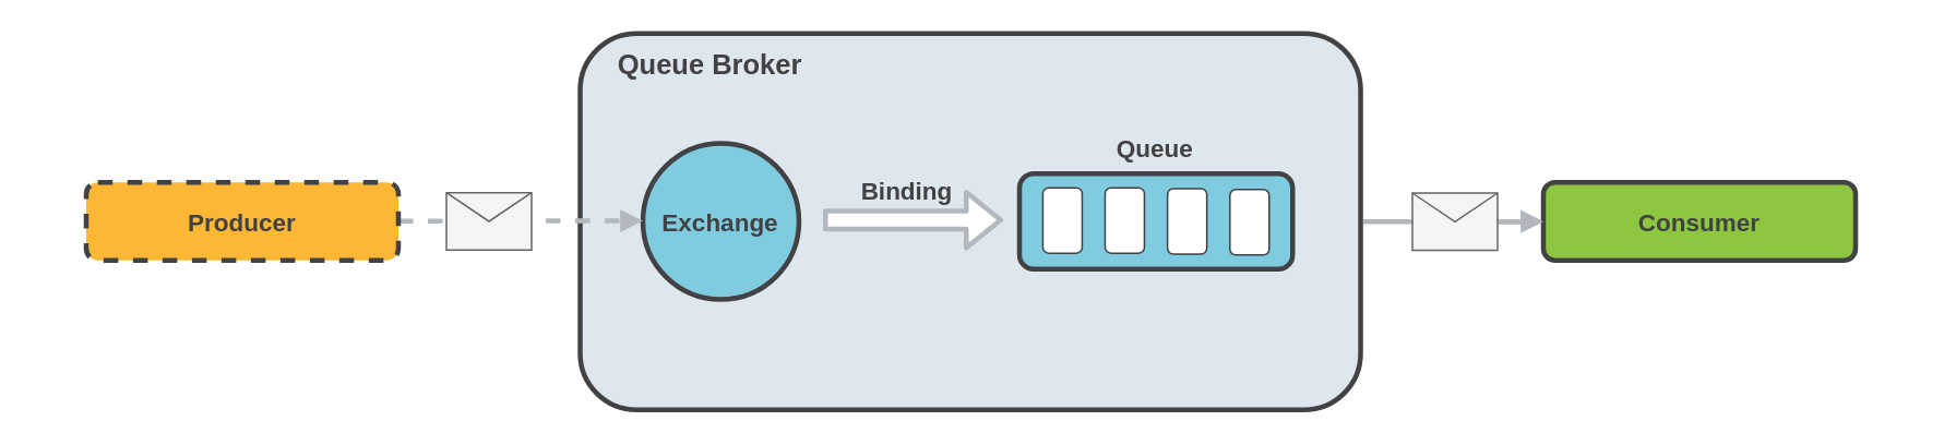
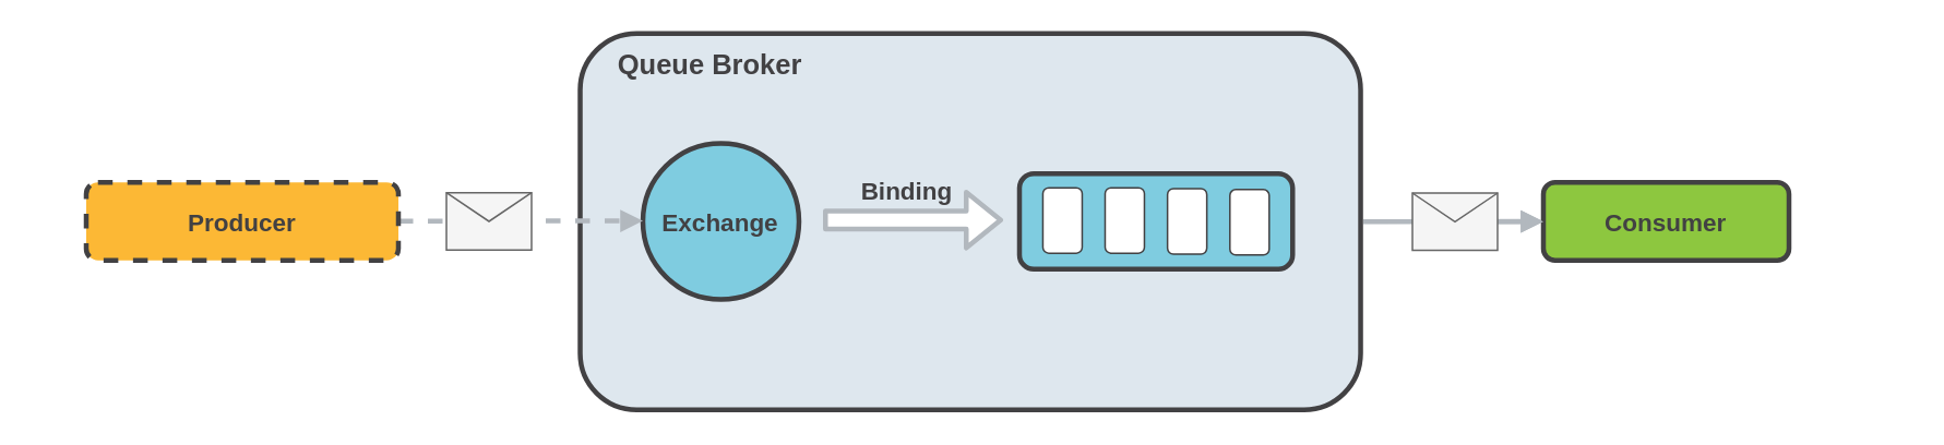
  <mxCell id="0" />
  <mxCell id="1" parent="0" />
  <mxCell id="2" value="" style="group" vertex="1" connectable="0" parent="1"><mxGeometry y="20" width="1144.04" height="230" as="geometry" x="20" /></mxCell>
  <mxCell id="3" style="rounded=1;sketch=0;orthogonalLoop=1;jettySize=auto;html=1;shadow=0;fontSize=15;fontColor=#424143;endArrow=block;endFill=1;strokeWidth=3;gradientColor=none;fillColor=#B2B8BE;strokeColor=#B2B8BE;" edge="1" parent="2" target="6"><mxGeometry relative="1" as="geometry"><mxPoint x="812.003" y="115.0" as="sourcePoint" /><mxPoint x="972" y="115" as="targetPoint" /></mxGeometry></mxCell>
  <mxCell id="4" value="" style="group;aspect=fixed;" vertex="1" connectable="0" parent="2"><mxGeometry width="1144.04" height="230" as="geometry" /></mxCell>
  <mxCell id="5" value="" style="rounded=1;whiteSpace=wrap;html=1;fillColor=#DEE7EE;strokeColor=#424143;strokeWidth=3;" vertex="1" parent="4"><mxGeometry x="333.678" width="476.683" height="230" as="geometry" /></mxCell>
- <mxCell id="6" value="&lt;font style=&quot;font-size: 15px&quot; color=&quot;#424143&quot;&gt;&lt;b&gt;Consumer&lt;/b&gt;&lt;/font&gt;" style="rounded=1;whiteSpace=wrap;html=1;fillColor=#8dc73f;strokeWidth=3;strokeColor=#424143;" vertex="1" parent="4"><mxGeometry x="921.997" y="90.996" width="190.673" height="47.668" as="geometry" /></mxCell>
+ <mxCell id="6" value="&lt;font style=&quot;font-size: 15px&quot; color=&quot;#424143&quot;&gt;&lt;b&gt;Consumer&lt;/b&gt;&lt;/font&gt;" style="rounded=1;whiteSpace=wrap;html=1;fillColor=#8dc73f;strokeWidth=3;strokeColor=#424143;" vertex="1" parent="4"><mxGeometry x="921.997" y="90.996" width="150" height="47.668" as="geometry" /></mxCell>
  <mxCell id="7" value="&lt;font size=&quot;1&quot; color=&quot;#424143&quot;&gt;&lt;b style=&quot;font-size: 15px&quot;&gt;Exchange&lt;/b&gt;&lt;/font&gt;" style="ellipse;whiteSpace=wrap;html=1;aspect=fixed;fillColor=#7FCCE0;strokeColor=#424143;strokeWidth=3;" vertex="1" parent="4"><mxGeometry x="371.997" y="67.162" width="95.336" height="95.336" as="geometry" /></mxCell>
  <mxCell id="8" style="rounded=1;sketch=0;orthogonalLoop=1;jettySize=auto;html=1;shadow=0;fontSize=15;fontColor=#424143;endArrow=block;endFill=1;strokeWidth=3;gradientColor=none;fillColor=#B2B8BE;strokeColor=#B2B8BE;dashed=1;" edge="1" parent="4" source="9" target="7"><mxGeometry relative="1" as="geometry" /></mxCell>
  <mxCell id="9" value="&lt;font color=&quot;#424143&quot; size=&quot;1&quot;&gt;&lt;b style=&quot;font-size: 15px&quot;&gt;Producer&lt;/b&gt;&lt;/font&gt;" style="rounded=1;whiteSpace=wrap;html=1;strokeColor=#424143;fillColor=#FCB835;strokeWidth=3;dashed=1;" vertex="1" parent="4"><mxGeometry x="32" y="90.996" width="190.673" height="47.668" as="geometry" /></mxCell>
  <mxCell id="10" value="" style="group;" vertex="1" connectable="0" parent="4"><mxGeometry x="601.998" y="85.633" width="166.839" height="58.394" as="geometry" /></mxCell>
  <mxCell id="11" value="" style="rounded=1;whiteSpace=wrap;html=1;strokeColor=#424143;strokeWidth=1;fillColor=#FFFFFF;" vertex="1" parent="10"><mxGeometry x="52.312" y="8.647" width="24" height="40" as="geometry" /></mxCell>
  <mxCell id="12" value="" style="group" vertex="1" connectable="0" parent="10"><mxGeometry width="166.839" height="58.394" as="geometry" /></mxCell>
  <mxCell id="13" value="" style="rounded=1;whiteSpace=wrap;html=1;strokeWidth=3;fillColor=#7FCCE0;strokeColor=#424143;" vertex="1" parent="12"><mxGeometry width="166.839" height="58.394" as="geometry" /></mxCell>
  <mxCell id="14" value="" style="group" vertex="1" connectable="0" parent="12"><mxGeometry x="14.302" y="8.647" width="138.23" height="41.1" as="geometry" /></mxCell>
  <mxCell id="15" value="" style="rounded=1;whiteSpace=wrap;html=1;strokeColor=#424143;strokeWidth=1;fillColor=#FFFFFF;" vertex="1" parent="14"><mxGeometry width="24" height="40" as="geometry" /></mxCell>
  <mxCell id="16" value="" style="rounded=1;whiteSpace=wrap;html=1;strokeColor=#424143;strokeWidth=1;fillColor=#FFFFFF;" vertex="1" parent="14"><mxGeometry x="76.12" y="0.55" width="24" height="40" as="geometry" /></mxCell>
  <mxCell id="17" value="" style="rounded=1;whiteSpace=wrap;html=1;strokeColor=#424143;strokeWidth=1;fillColor=#FFFFFF;" vertex="1" parent="14"><mxGeometry x="38.01" width="24" height="40" as="geometry" /></mxCell>
  <mxCell id="18" value="" style="rounded=1;whiteSpace=wrap;html=1;strokeColor=#424143;strokeWidth=1;fillColor=#FFFFFF;" vertex="1" parent="14"><mxGeometry x="114.23" y="1.1" width="24" height="40" as="geometry" /></mxCell>
- <mxCell id="19" value="&lt;b&gt;&lt;font style=&quot;font-size: 15px&quot; color=&quot;#424143&quot;&gt;Queue&lt;/font&gt;&lt;/b&gt;" style="text;html=1;strokeColor=none;fillColor=none;align=center;verticalAlign=middle;whiteSpace=wrap;rounded=0;" vertex="1" parent="4"><mxGeometry x="665.42" y="60" width="40" height="20" as="geometry" /></mxCell>
  <mxCell id="20" value="" style="endArrow=open;html=1;endFill=0;strokeWidth=3;shape=flexArrow;gradientColor=#ffffff;strokeColor=#b2b8be;width=9;fillColor=#ffffff;" edge="1" parent="4"><mxGeometry width="50" height="50" relative="1" as="geometry"><mxPoint x="482" y="114" as="sourcePoint" /><mxPoint x="592" y="114" as="targetPoint" /><Array as="points" /></mxGeometry></mxCell>
  <mxCell id="21" value="Binding" style="edgeLabel;align=center;verticalAlign=middle;resizable=0;points=[];fontStyle=1;fontSize=15;fontColor=#424143;labelBackgroundColor=none;" vertex="1" connectable="0" parent="20"><mxGeometry x="-0.317" y="-1" relative="1" as="geometry"><mxPoint x="13" y="-20" as="offset" /></mxGeometry></mxCell>
  <mxCell id="22" value="" style="verticalLabelPosition=bottom;shadow=0;dashed=0;align=center;html=1;verticalAlign=top;strokeWidth=1;shape=mxgraph.mockup.misc.mail2;strokeColor=#666666;fontSize=15;fillColor=#f5f5f5;fontColor=#333333;" vertex="1" parent="4"><mxGeometry x="252" y="97.33" width="52" height="35" as="geometry" /></mxCell>
  <mxCell id="23" value="" style="edgeStyle=none;rounded=1;sketch=0;orthogonalLoop=1;jettySize=auto;html=1;shadow=0;fontSize=15;fontColor=#424143;endArrow=block;endFill=1;strokeColor=#B2B8BE;strokeWidth=3;fillColor=#B2B8BE;gradientColor=none;" edge="1" parent="4" source="24" target="6"><mxGeometry relative="1" as="geometry" /></mxCell>
  <mxCell id="24" value="" style="verticalLabelPosition=bottom;shadow=0;dashed=0;align=center;html=1;verticalAlign=top;strokeWidth=1;shape=mxgraph.mockup.misc.mail2;strokeColor=#666666;fontSize=15;fillColor=#f5f5f5;fontColor=#333333;" vertex="1" parent="4"><mxGeometry x="842" y="97.5" width="52" height="35" as="geometry" /></mxCell>
  <mxCell id="25" value="&lt;b&gt;&lt;font style=&quot;font-size: 17px&quot;&gt;Queue Broker&lt;/font&gt;&lt;/b&gt;" style="text;html=1;align=left;verticalAlign=middle;resizable=0;points=[];autosize=1;strokeColor=none;fontSize=15;fontColor=#424143;" vertex="1" parent="4"><mxGeometry x="354.66" y="10" width="150" height="20" as="geometry" /></mxCell>
